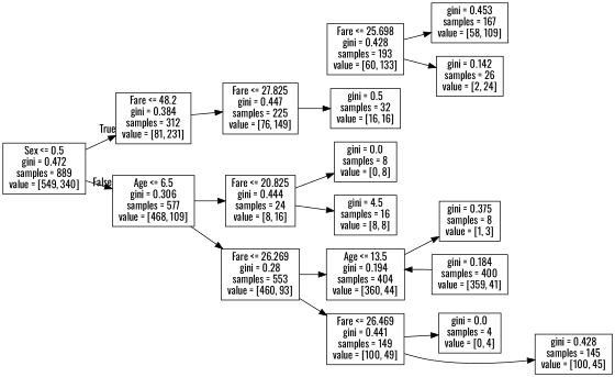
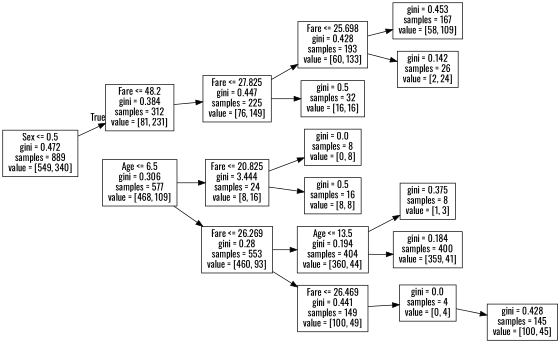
  digraph {
    fontname=Oswald
    rankdir=LR
    node [fontname=Oswald shape=box]
    edge [fontname=Oswald]
    n1 [label="Sex <= 0.5\ngini = 0.472\nsamples = 889\nvalue = [549, 340]"]
    n2 [label="Fare <= 48.2\ngini = 0.384\nsamples = 312\nvalue = [81, 231]"]
    n3 [label="Age <= 6.5\ngini = 0.306\nsamples = 577\nvalue = [468, 109]"]
    n4 [label="Fare <= 27.825\ngini = 0.447\nsamples = 225\nvalue = [76, 149]"]
-   n5 [label="Fare <= 20.825\ngini = 0.444\nsamples = 24\nvalue = [8, 16]"]
+   n5 [label="Fare <= 20.825\ngini = 3.444\nsamples = 24\nvalue = [8, 16]"]
    n6 [label="Fare <= 26.269\ngini = 0.28\nsamples = 553\nvalue = [460, 93]"]
    n7 [label="Fare <= 25.698\ngini = 0.428\nsamples = 193\nvalue = [60, 133]"]
    n8 [label="gini = 0.5\nsamples = 32\nvalue = [16, 16]"]
    n9 [label="gini = 0.453\nsamples = 167\nvalue = [58, 109]"]
    n10 [label="gini = 0.142\nsamples = 26\nvalue = [2, 24]"]
    n11 [label="gini = 0.0\nsamples = 8\nvalue = [0, 8]"]
-   n12 [label="gini = 4.5\nsamples = 16\nvalue = [8, 8]"]
+   n12 [label="gini = 0.5\nsamples = 16\nvalue = [8, 8]"]
    n13 [label="Age <= 13.5\ngini = 0.194\nsamples = 404\nvalue = [360, 44]"]
    n14 [label="Fare <= 26.469\ngini = 0.441\nsamples = 149\nvalue = [100, 49]"]
    n15 [label="gini = 0.375\nsamples = 8\nvalue = [1, 3]"]
    n16 [label="gini = 0.184\nsamples = 400\nvalue = [359, 41]"]
    n17 [label="gini = 0.0\nsamples = 4\nvalue = [0, 4]"]
    n18 [label="gini = 0.428\nsamples = 145\nvalue = [100, 45]"]
    n1 -> n2 [headlabel=True labelangle=45 labeldistance=2.5]
-   n1 -> n3 [headlabel=False labelangle=-45 labeldistance=2.5]
    n2 -> n4
    n3 -> n5
    n3 -> n6
+   n4 -> n7
    n4 -> n8
    n5 -> n11
    n5 -> n12
    n6 -> n13
    n6 -> n14
    n7 -> n9
    n7 -> n10
    n13 -> n15
-   n16 -> n13
+   n13 -> n16
    n14 -> n17
-   n14 -> n18
+   n17 -> n18
  }
